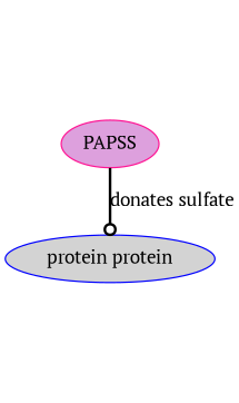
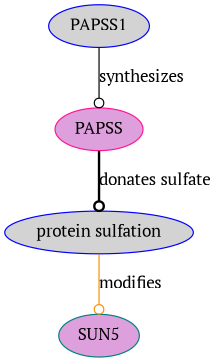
  digraph {
    fontname="PT Serif"
    node [color=blue fillcolor=plum fontname="PT Serif" style=filled]
    edge [arrowhead=odot color=black fontname="PT Serif" style=solid]
    n1 [color=deeppink label=PAPSS]
-   "protein sulfation" [fillcolor=lightgrey label="protein protein"]
+   PAPSS1 [fillcolor=lightgrey]
+   "protein sulfation" [fillcolor=lightgrey]
+   SUN5 [color=teal]
    n1 -> "protein sulfation" [evidence="PAPS donates sulfate groups in protein sulfation processes. [PMID: 23456789]" label="donates sulfate" probability=0.9 style=bold]
+   PAPSS1 -> n1 [evidence="PAPSS1 is known to synthesize 3'-phosphoadenosine 5'-phosphosulfate (PAPS), a universal sulfate donor. [PMID: 12345678]" label=synthesizes probability=0.95]
+   "protein sulfation" -> SUN5 [color=darkorange evidence="Protein sulfation can modify proteins like SUN5, affecting their function. [PMID: 34567890]" label=modifies probability=0.7]
  }
